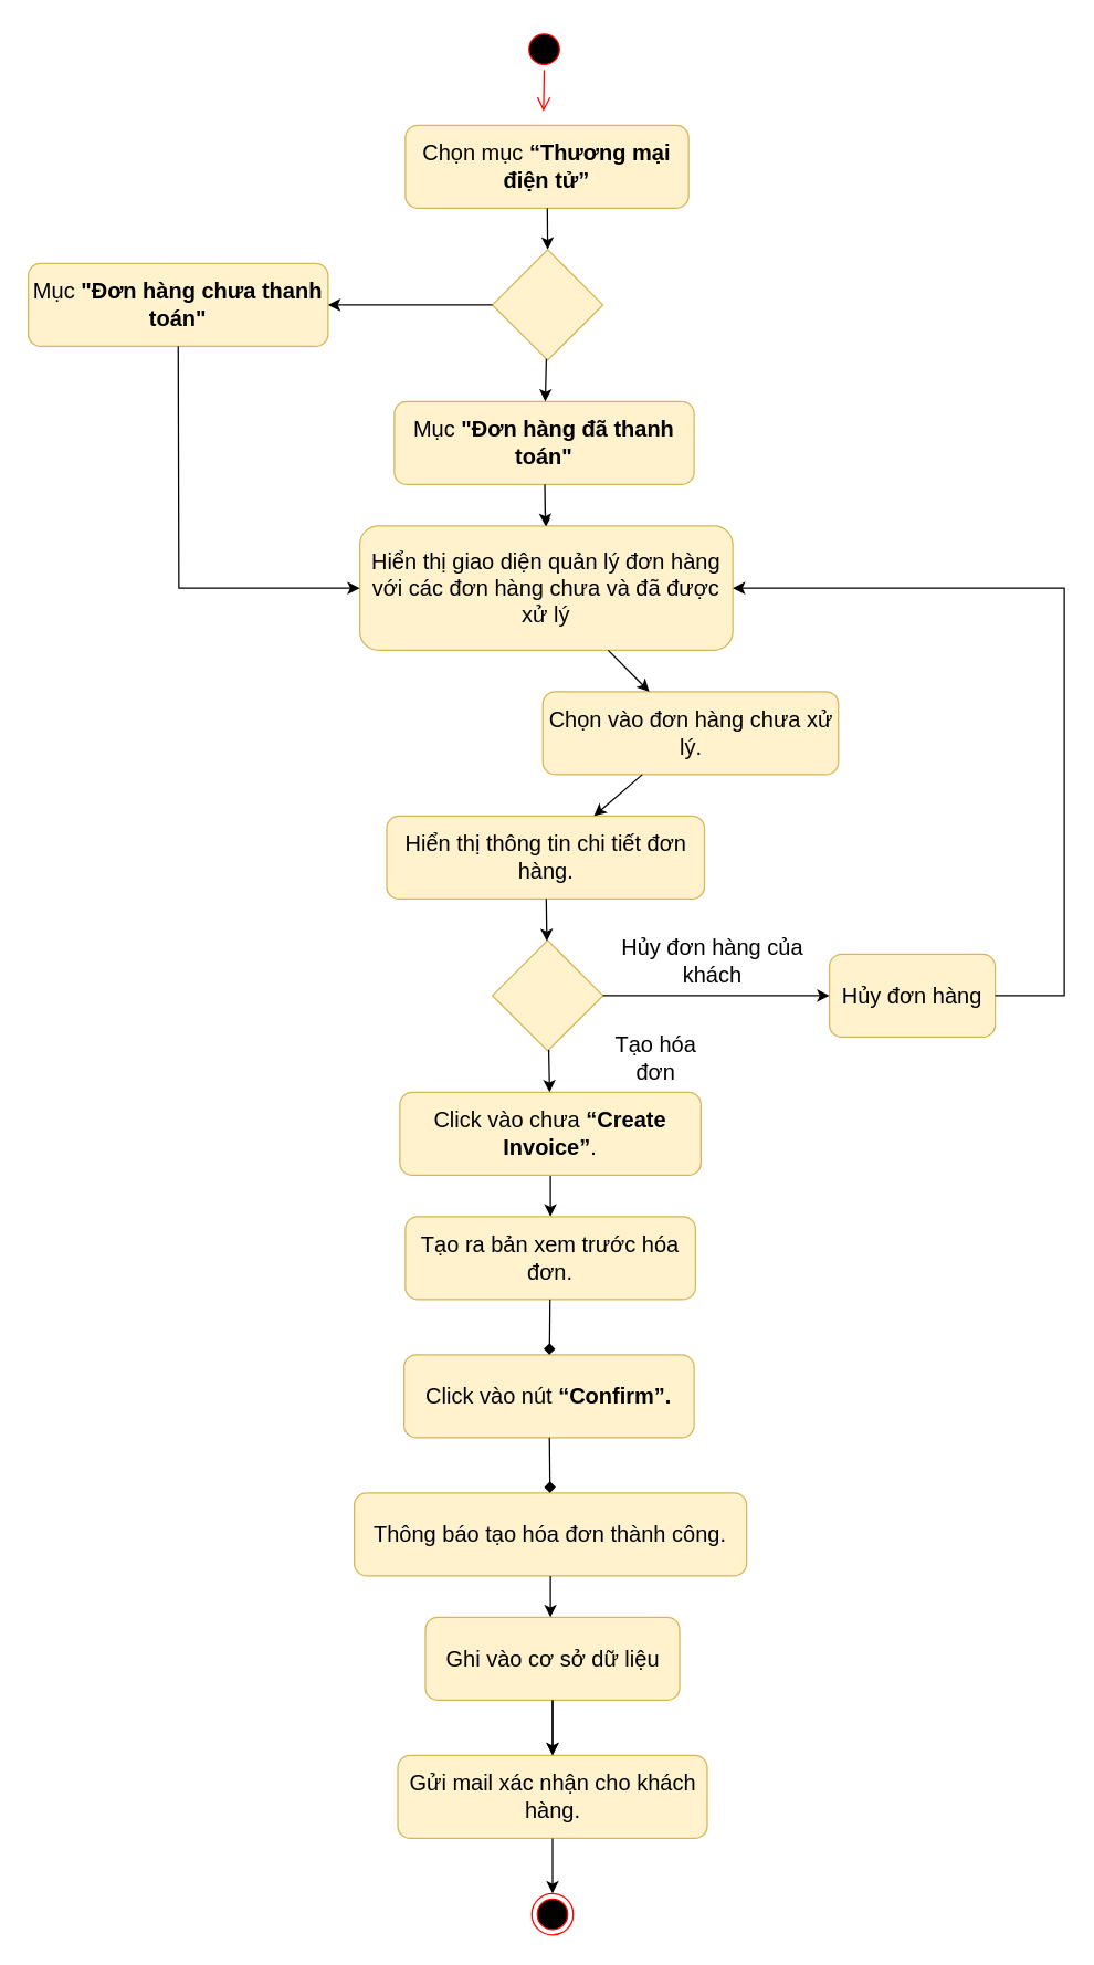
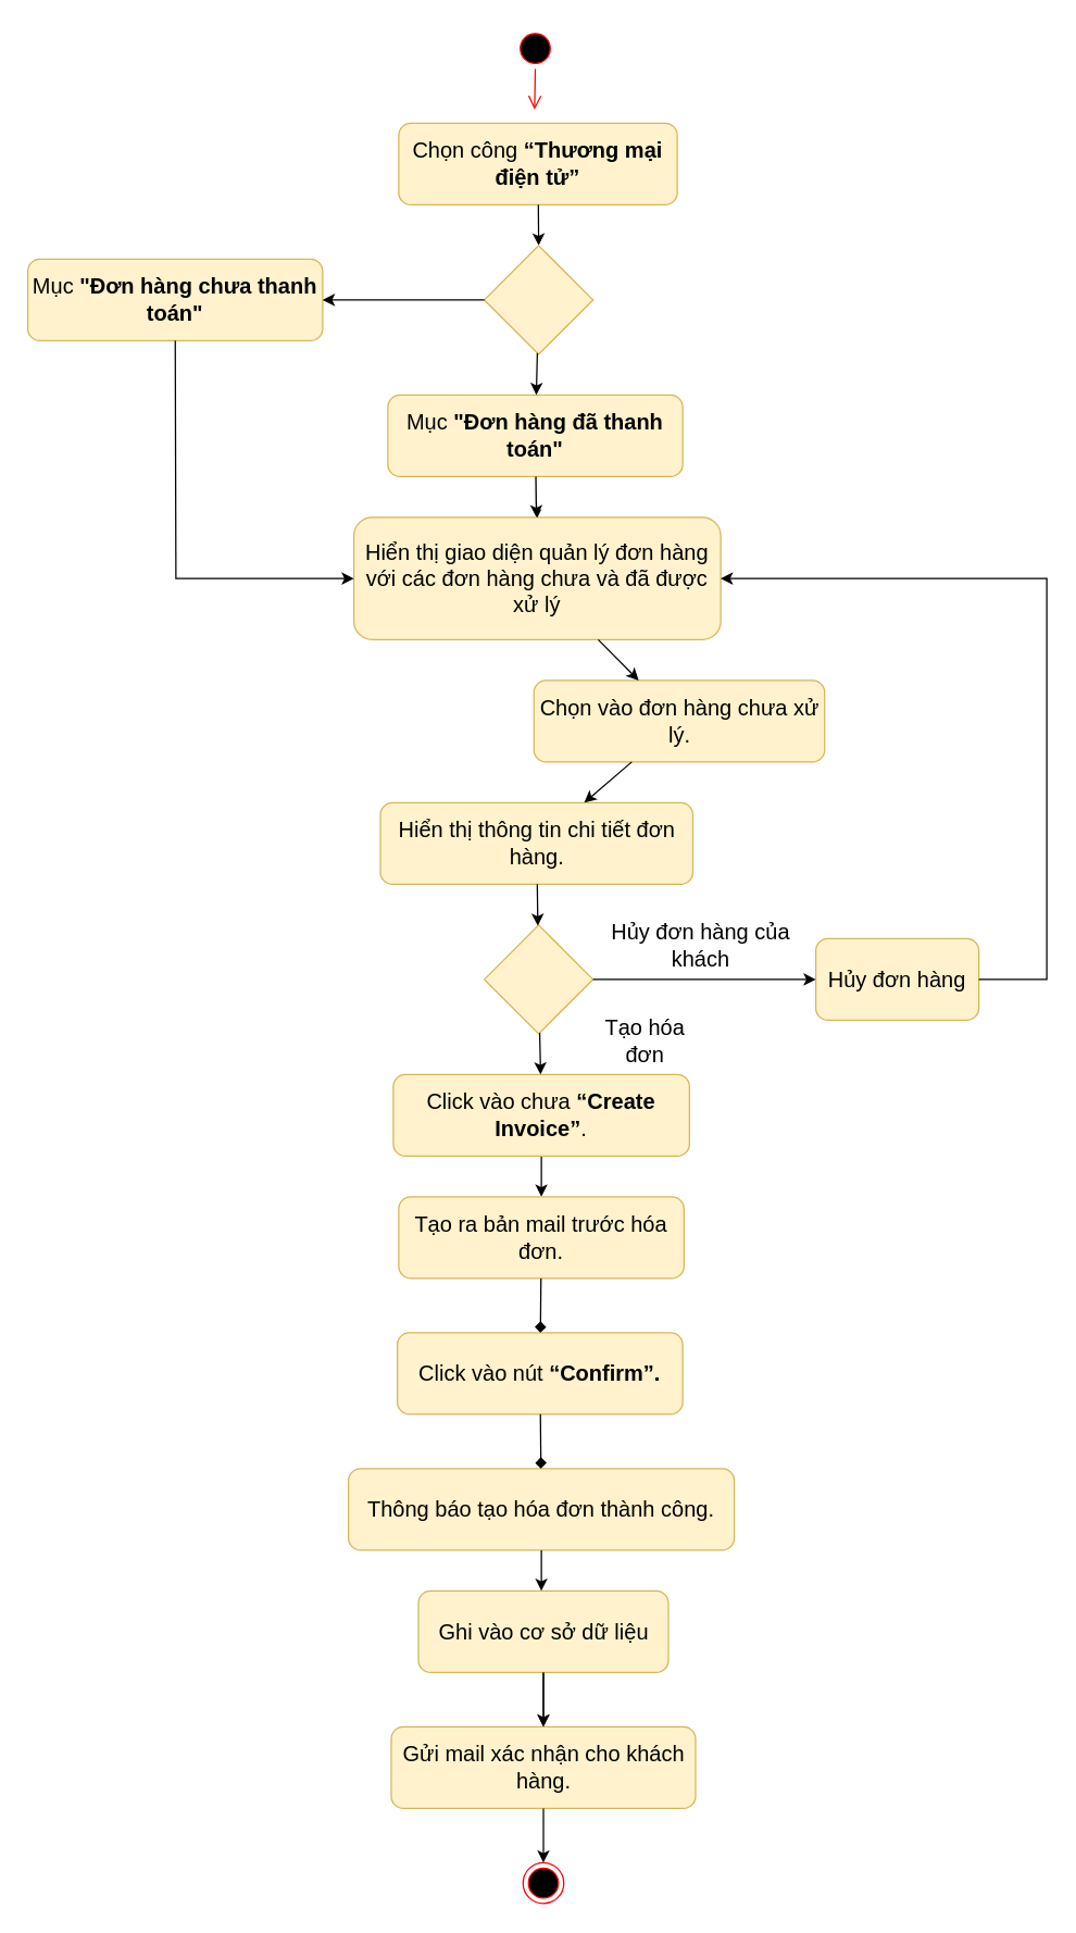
  <mxCell id="0" />
  <mxCell id="1" parent="0" />
  <mxCell id="2" value="" style="ellipse;html=1;shape=endState;fillColor=#000000;strokeColor=#ff0000;fontSize=16;" parent="1" vertex="1"><mxGeometry x="384.5" y="1370" width="30" height="30" as="geometry" /></mxCell>
  <mxCell id="3" value="" style="ellipse;html=1;shape=startState;fillColor=#000000;strokeColor=#ff0000;fontSize=16;" parent="1" vertex="1"><mxGeometry x="378.5" y="20" width="30" height="30" as="geometry" /></mxCell>
  <mxCell id="4" value="" style="edgeStyle=orthogonalEdgeStyle;html=1;verticalAlign=bottom;endArrow=open;endSize=8;strokeColor=#ff0000;rounded=0;fontSize=16;" parent="1" source="3" edge="1"><mxGeometry relative="1" as="geometry"><mxPoint x="393" y="80" as="targetPoint" /></mxGeometry></mxCell>
- <mxCell id="5" value="&lt;b id=&quot;docs-internal-guid-8980c4c9-7fff-c3e4-bc21-66bbaf039bb8&quot; style=&quot;font-weight: normal; font-size: 16px;&quot;&gt;&lt;span style=&quot;font-size: 16px; font-family: Calibri, sans-serif; color: rgb(0, 0, 0); background-color: transparent; font-weight: 400; font-style: normal; font-variant: normal; text-decoration: none; vertical-align: baseline;&quot;&gt;Chọn mục &lt;/span&gt;&lt;span style=&quot;font-size: 16px; font-family: Calibri, sans-serif; color: rgb(0, 0, 0); background-color: transparent; font-weight: 700; font-style: normal; font-variant: normal; text-decoration: none; vertical-align: baseline;&quot;&gt;“Thương mại điện tử”&lt;/span&gt;&lt;/b&gt;" style="rounded=1;whiteSpace=wrap;html=1;fillColor=#fff2cc;strokeColor=#d6b656;fontSize=16;" parent="1" vertex="1"><mxGeometry x="293" y="90" width="205" height="60" as="geometry" /></mxCell>
+ <mxCell id="5" value="&lt;b id=&quot;docs-internal-guid-8980c4c9-7fff-c3e4-bc21-66bbaf039bb8&quot; style=&quot;font-weight: normal; font-size: 16px;&quot;&gt;&lt;span style=&quot;font-size: 16px; font-family: Calibri, sans-serif; color: rgb(0, 0, 0); background-color: transparent; font-weight: 400; font-style: normal; font-variant: normal; text-decoration: none; vertical-align: baseline;&quot;&gt;Chọn công &lt;/span&gt;&lt;span style=&quot;font-size: 16px; font-family: Calibri, sans-serif; color: rgb(0, 0, 0); background-color: transparent; font-weight: 700; font-style: normal; font-variant: normal; text-decoration: none; vertical-align: baseline;&quot;&gt;“Thương mại điện tử”&lt;/span&gt;&lt;/b&gt;" style="rounded=1;whiteSpace=wrap;html=1;fillColor=#fff2cc;strokeColor=#d6b656;fontSize=16;" parent="1" vertex="1"><mxGeometry x="293" y="90" width="205" height="60" as="geometry" /></mxCell>
  <mxCell id="6" value="&lt;span id=&quot;docs-internal-guid-a3a27db2-7fff-051c-828b-8b4efbaabe49&quot; style=&quot;font-size: 16px;&quot;&gt;&lt;p style=&quot;line-height: 1.2; margin-top: 0pt; margin-bottom: 0pt; font-size: 16px;&quot; dir=&quot;ltr&quot;&gt;&lt;span style=&quot;font-size: 16px; font-family: Calibri, sans-serif; background-color: transparent; font-variant-numeric: normal; font-variant-east-asian: normal; vertical-align: baseline;&quot;&gt;Hiển thị giao diện quản lý đơn hàng với các đơn hàng chưa và đã được xử lý&lt;/span&gt;&lt;/p&gt;&lt;/span&gt;" style="rounded=1;whiteSpace=wrap;html=1;fillColor=#fff2cc;strokeColor=#d6b656;fontSize=16;" parent="1" vertex="1"><mxGeometry x="260" y="380" width="270" height="90" as="geometry" /></mxCell>
  <mxCell id="7" value="&lt;span id=&quot;docs-internal-guid-f438fb41-7fff-bad0-ffcc-31dd240963cc&quot; style=&quot;font-size: 16px;&quot;&gt;&lt;span style=&quot;font-size: 16px; font-family: Calibri, sans-serif; background-color: transparent; font-variant-numeric: normal; font-variant-east-asian: normal; vertical-align: baseline;&quot;&gt;Chọn vào đơn hàng chưa xử lý. &lt;/span&gt;&lt;/span&gt;" style="rounded=1;whiteSpace=wrap;html=1;fillColor=#fff2cc;strokeColor=#d6b656;fontSize=16;" parent="1" vertex="1"><mxGeometry x="392.5" y="500" width="214" height="60" as="geometry" /></mxCell>
  <mxCell id="8" value="&lt;br style=&quot;font-size: 16px;&quot;&gt;&lt;b id=&quot;docs-internal-guid-e00cfe3e-7fff-e86f-5d23-fcc05dc646ad&quot; style=&quot;font-weight: normal; font-size: 16px;&quot;&gt;&lt;p style=&quot;line-height: 1.2; margin-top: 0pt; margin-bottom: 0pt; font-size: 16px;&quot; dir=&quot;ltr&quot;&gt;&lt;span style=&quot;font-size: 16px; font-family: Calibri, sans-serif; color: rgb(0, 0, 0); background-color: transparent; font-weight: 400; font-style: normal; font-variant: normal; text-decoration: none; vertical-align: baseline;&quot;&gt;Hiển thị thông tin chi tiết đơn hàng.&lt;/span&gt;&lt;/p&gt;&lt;/b&gt;&lt;br style=&quot;font-size: 16px;&quot;&gt;" style="rounded=1;whiteSpace=wrap;html=1;fillColor=#fff2cc;strokeColor=#d6b656;fontSize=16;" parent="1" vertex="1"><mxGeometry x="279.5" y="590" width="230" height="60" as="geometry" /></mxCell>
  <mxCell id="9" value="" style="endArrow=classic;html=1;rounded=0;entryX=0.5;entryY=0;entryDx=0;entryDy=0;fontSize=16;" parent="1" source="5" target="34" edge="1"><mxGeometry width="50" height="50" relative="1" as="geometry"><mxPoint x="213.5" y="350" as="sourcePoint" /><mxPoint x="584.5" y="130" as="targetPoint" /></mxGeometry></mxCell>
  <mxCell id="10" value="" style="endArrow=classic;html=1;rounded=0;fontSize=16;" parent="1" source="6" target="7" edge="1"><mxGeometry width="50" height="50" relative="1" as="geometry"><mxPoint x="404.5" y="360" as="sourcePoint" /><mxPoint x="404.5" y="420" as="targetPoint" /></mxGeometry></mxCell>
  <mxCell id="11" value="" style="endArrow=classic;html=1;rounded=0;fontSize=16;" parent="1" source="7" target="8" edge="1"><mxGeometry width="50" height="50" relative="1" as="geometry"><mxPoint x="414.5" y="370" as="sourcePoint" /><mxPoint x="414.5" y="430" as="targetPoint" /></mxGeometry></mxCell>
  <mxCell id="12" value="" style="endArrow=classic;html=1;rounded=0;fontSize=16;" parent="1" source="28" target="14" edge="1"><mxGeometry width="50" height="50" relative="1" as="geometry"><mxPoint x="403" y="930" as="sourcePoint" /><mxPoint x="387.5" y="680" as="targetPoint" /></mxGeometry></mxCell>
  <mxCell id="13" value="" style="rhombus;whiteSpace=wrap;html=1;fillColor=#fff2cc;strokeColor=#d6b656;fontSize=16;" parent="1" vertex="1"><mxGeometry x="356" y="680" width="80" height="80" as="geometry" /></mxCell>
- <mxCell id="14" value="&lt;span id=&quot;docs-internal-guid-b0bc94ff-7fff-ce73-9969-1d6cbab5be56&quot; style=&quot;font-size: 16px;&quot;&gt;&lt;span style=&quot;font-size: 16px; font-family: Calibri, sans-serif; background-color: transparent; font-variant-numeric: normal; font-variant-east-asian: normal; vertical-align: baseline;&quot;&gt;Tạo ra bản xem trước hóa đơn.&lt;/span&gt;&lt;/span&gt;" style="rounded=1;whiteSpace=wrap;html=1;fillColor=#fff2cc;strokeColor=#d6b656;fontSize=16;" parent="1" vertex="1"><mxGeometry x="293" y="880" width="210" height="60" as="geometry" /></mxCell>
+ <mxCell id="14" value="&lt;span id=&quot;docs-internal-guid-b0bc94ff-7fff-ce73-9969-1d6cbab5be56&quot; style=&quot;font-size: 16px;&quot;&gt;&lt;span style=&quot;font-size: 16px; font-family: Calibri, sans-serif; background-color: transparent; font-variant-numeric: normal; font-variant-east-asian: normal; vertical-align: baseline;&quot;&gt;Tạo ra bản mail trước hóa đơn.&lt;/span&gt;&lt;/span&gt;" style="rounded=1;whiteSpace=wrap;html=1;fillColor=#fff2cc;strokeColor=#d6b656;fontSize=16;" parent="1" vertex="1"><mxGeometry x="293" y="880" width="210" height="60" as="geometry" /></mxCell>
  <mxCell id="15" value="Hủy đơn hàng" style="rounded=1;whiteSpace=wrap;html=1;fillColor=#fff2cc;strokeColor=#d6b656;fontSize=16;" parent="1" vertex="1"><mxGeometry x="600" y="690" width="120" height="60" as="geometry" /></mxCell>
  <mxCell id="16" value="&lt;span id=&quot;docs-internal-guid-6b79c1ae-7fff-01d8-6e38-a21959d888f8&quot; style=&quot;font-size: 16px;&quot;&gt;&lt;span style=&quot;font-size: 16px; font-family: Calibri, sans-serif; background-color: transparent; font-variant-numeric: normal; font-variant-east-asian: normal; vertical-align: baseline;&quot;&gt;Click vào nút&lt;/span&gt;&lt;span style=&quot;font-size: 16px; font-family: Calibri, sans-serif; background-color: transparent; font-weight: 700; font-variant-numeric: normal; font-variant-east-asian: normal; vertical-align: baseline;&quot;&gt; “Confirm”.&lt;/span&gt;&lt;/span&gt;" style="rounded=1;whiteSpace=wrap;html=1;fillColor=#fff2cc;strokeColor=#d6b656;fontSize=16;" parent="1" vertex="1"><mxGeometry x="292" y="980" width="210" height="60" as="geometry" /></mxCell>
  <mxCell id="17" value="&lt;span id=&quot;docs-internal-guid-39264ad8-7fff-33d3-becb-36d38349720c&quot; style=&quot;font-size: 16px;&quot;&gt;&lt;span style=&quot;font-size: 16px; font-family: Calibri, sans-serif; background-color: transparent; font-variant-numeric: normal; font-variant-east-asian: normal; vertical-align: baseline;&quot;&gt;Thông báo tạo hóa đơn thành công.&lt;/span&gt;&lt;/span&gt;" style="rounded=1;whiteSpace=wrap;html=1;fillColor=#fff2cc;strokeColor=#d6b656;fontSize=16;" parent="1" vertex="1"><mxGeometry x="256" y="1080" width="284" height="60" as="geometry" /></mxCell>
  <mxCell id="18" value="&lt;b id=&quot;docs-internal-guid-e0133e98-7fff-a40d-48ea-54f33c040d38&quot; style=&quot;font-weight: normal; font-size: 16px;&quot;&gt;&lt;span style=&quot;font-size: 16px; font-family: Calibri, sans-serif; color: rgb(0, 0, 0); background-color: transparent; font-weight: 400; font-style: normal; font-variant: normal; text-decoration: none; vertical-align: baseline;&quot;&gt;Ghi vào cơ sở dữ liệu&lt;/span&gt;&lt;/b&gt;" style="rounded=1;whiteSpace=wrap;html=1;fillColor=#fff2cc;strokeColor=#d6b656;fontSize=16;" parent="1" vertex="1"><mxGeometry x="307.5" y="1170" width="184" height="60" as="geometry" /></mxCell>
  <mxCell id="19" value="&lt;span id=&quot;docs-internal-guid-2e918b5f-7fff-db1e-77ee-6f082288f4d9&quot; style=&quot;font-size: 16px;&quot;&gt;&lt;span style=&quot;font-size: 16px; font-family: Calibri, sans-serif; background-color: transparent; font-variant-numeric: normal; font-variant-east-asian: normal; vertical-align: baseline;&quot;&gt;Gửi mail xác nhận cho khách hàng.&lt;/span&gt;&lt;/span&gt;" style="rounded=1;whiteSpace=wrap;html=1;fillColor=#fff2cc;strokeColor=#d6b656;fontSize=16;" parent="1" vertex="1"><mxGeometry x="287.5" y="1270" width="224" height="60" as="geometry" /></mxCell>
  <mxCell id="20" value="" style="endArrow=classic;html=1;rounded=0;fontSize=16;" parent="1" source="13" target="15" edge="1"><mxGeometry width="50" height="50" relative="1" as="geometry"><mxPoint x="550" y="690" as="sourcePoint" /><mxPoint x="600" y="640" as="targetPoint" /></mxGeometry></mxCell>
  <mxCell id="21" value="" style="endArrow=diamond;html=1;rounded=0;fontSize=16;" parent="1" source="14" target="16" edge="1"><mxGeometry width="50" height="50" relative="1" as="geometry"><mxPoint x="52" y="700" as="sourcePoint" /><mxPoint x="102" y="650" as="targetPoint" /></mxGeometry></mxCell>
  <mxCell id="22" value="" style="endArrow=diamond;html=1;rounded=0;fontSize=16;" parent="1" source="16" target="17" edge="1"><mxGeometry width="50" height="50" relative="1" as="geometry"><mxPoint x="52" y="1080" as="sourcePoint" /><mxPoint x="102" y="1030" as="targetPoint" /></mxGeometry></mxCell>
  <mxCell id="23" value="" style="endArrow=classic;html=1;rounded=0;fontSize=16;" parent="1" source="17" edge="1"><mxGeometry width="50" height="50" relative="1" as="geometry"><mxPoint x="82" y="1150" as="sourcePoint" /><mxPoint x="398" y="1170" as="targetPoint" /></mxGeometry></mxCell>
  <mxCell id="24" value="" style="endArrow=classic;html=1;rounded=0;fontSize=16;" parent="1" source="18" target="19" edge="1"><mxGeometry width="50" height="50" relative="1" as="geometry"><mxPoint x="204.5" y="1350" as="sourcePoint" /><mxPoint x="254.5" y="1300" as="targetPoint" /></mxGeometry></mxCell>
  <mxCell id="25" value="" style="endArrow=classic;html=1;rounded=0;fontSize=16;" parent="1" source="18" target="19" edge="1"><mxGeometry width="50" height="50" relative="1" as="geometry"><mxPoint x="554.5" y="1180" as="sourcePoint" /><mxPoint x="604.5" y="1130" as="targetPoint" /></mxGeometry></mxCell>
  <mxCell id="26" value="" style="endArrow=classic;html=1;rounded=0;fontSize=16;" parent="1" source="19" target="2" edge="1"><mxGeometry width="50" height="50" relative="1" as="geometry"><mxPoint x="194.5" y="1420" as="sourcePoint" /><mxPoint x="244.5" y="1370" as="targetPoint" /></mxGeometry></mxCell>
  <mxCell id="27" value="Hủy đơn hàng của khách" style="text;html=1;strokeColor=none;fillColor=none;align=center;verticalAlign=middle;whiteSpace=wrap;rounded=0;fontSize=16;" parent="1" vertex="1"><mxGeometry x="436" y="680" width="159" height="30" as="geometry" /></mxCell>
  <mxCell id="28" value="&lt;span id=&quot;docs-internal-guid-73f6fb05-7fff-34a3-5151-ed474805a2d9&quot; style=&quot;font-size: 16px;&quot;&gt;&lt;span style=&quot;font-size: 16px; font-family: Calibri, sans-serif; background-color: transparent; font-variant-numeric: normal; font-variant-east-asian: normal; vertical-align: baseline;&quot;&gt;Click vào chưa &lt;/span&gt;&lt;span style=&quot;font-size: 16px; font-family: Calibri, sans-serif; background-color: transparent; font-weight: 700; font-variant-numeric: normal; font-variant-east-asian: normal; vertical-align: baseline;&quot;&gt;“Create Invoice”&lt;/span&gt;&lt;span style=&quot;font-size: 16px; font-family: Calibri, sans-serif; background-color: transparent; font-variant-numeric: normal; font-variant-east-asian: normal; vertical-align: baseline;&quot;&gt;.&lt;/span&gt;&lt;/span&gt;" style="rounded=1;whiteSpace=wrap;html=1;fillColor=#fff2cc;strokeColor=#d6b656;fontSize=16;" parent="1" vertex="1"><mxGeometry x="289" y="790" width="218" height="60" as="geometry" /></mxCell>
  <mxCell id="29" value="" style="endArrow=classic;html=1;rounded=0;fontSize=16;" parent="1" source="8" target="13" edge="1"><mxGeometry width="50" height="50" relative="1" as="geometry"><mxPoint x="404.5" y="660" as="sourcePoint" /><mxPoint x="404.5" y="690" as="targetPoint" /></mxGeometry></mxCell>
  <mxCell id="30" value="" style="endArrow=classic;html=1;rounded=0;fontSize=16;" parent="1" source="13" target="28" edge="1"><mxGeometry width="50" height="50" relative="1" as="geometry"><mxPoint x="570" y="860" as="sourcePoint" /><mxPoint x="620" y="810" as="targetPoint" /></mxGeometry></mxCell>
  <mxCell id="31" value="" style="endArrow=classic;html=1;rounded=0;entryX=1;entryY=0.5;entryDx=0;entryDy=0;exitX=1;exitY=0.5;exitDx=0;exitDy=0;fontSize=16;" parent="1" source="15" target="6" edge="1"><mxGeometry width="50" height="50" relative="1" as="geometry"><mxPoint x="760" y="530" as="sourcePoint" /><mxPoint x="810" y="480" as="targetPoint" /><Array as="points"><mxPoint x="770" y="720" /><mxPoint x="770" y="425" /></Array></mxGeometry></mxCell>
  <mxCell id="32" value="Tạo hóa đơn" style="text;html=1;strokeColor=none;fillColor=none;align=center;verticalAlign=middle;whiteSpace=wrap;rounded=0;fontSize=16;" parent="1" vertex="1"><mxGeometry x="429" y="750" width="91" height="30" as="geometry" /></mxCell>
  <mxCell id="33" value="&lt;span id=&quot;docs-internal-guid-2b19aabf-7fff-3144-191e-baf4130a2cd1&quot; style=&quot;font-size: 16px;&quot;&gt;&lt;span style=&quot;font-size: 16px; font-family: Calibri, sans-serif; background-color: transparent; font-variant-numeric: normal; font-variant-east-asian: normal; vertical-align: baseline;&quot;&gt;Mục &lt;b style=&quot;font-size: 16px;&quot;&gt;&quot;Đơn hàng chưa thanh toán&quot;&lt;/b&gt;&lt;/span&gt;&lt;/span&gt;" style="rounded=1;whiteSpace=wrap;html=1;fillColor=#fff2cc;strokeColor=#d6b656;fontSize=16;" parent="1" vertex="1"><mxGeometry x="20" y="190" width="217" height="60" as="geometry" /></mxCell>
  <mxCell id="34" value="" style="rhombus;whiteSpace=wrap;html=1;fillColor=#fff2cc;strokeColor=#d6b656;fontSize=16;" parent="1" vertex="1"><mxGeometry x="356" y="180" width="80" height="80" as="geometry" /></mxCell>
  <mxCell id="35" value="" style="edgeStyle=orthogonalEdgeStyle;rounded=0;orthogonalLoop=1;jettySize=auto;html=1;strokeWidth=0;fontSize=16;" parent="1" source="36" target="6" edge="1"><mxGeometry relative="1" as="geometry" /></mxCell>
  <mxCell id="36" value="&lt;span style=&quot;font-family: Calibri, sans-serif;&quot;&gt;Mục&amp;nbsp;&lt;/span&gt;&lt;b style=&quot;font-family: Calibri, sans-serif;&quot;&gt;&quot;Đơn hàng đã thanh toán&quot;&lt;/b&gt;" style="rounded=1;whiteSpace=wrap;html=1;fillColor=#fff2cc;strokeColor=#d6b656;fontSize=16;" parent="1" vertex="1"><mxGeometry x="285" y="290" width="217" height="60" as="geometry" /></mxCell>
  <mxCell id="37" value="" style="endArrow=classic;html=1;rounded=0;fontSize=16;" parent="1" source="34" target="33" edge="1"><mxGeometry width="50" height="50" relative="1" as="geometry"><mxPoint x="284.5" y="280" as="sourcePoint" /><mxPoint x="233" y="210" as="targetPoint" /></mxGeometry></mxCell>
  <mxCell id="38" value="" style="endArrow=classic;html=1;rounded=0;fontSize=16;" parent="1" source="34" target="36" edge="1"><mxGeometry width="50" height="50" relative="1" as="geometry"><mxPoint x="484.5" y="320" as="sourcePoint" /><mxPoint x="534.5" y="270" as="targetPoint" /></mxGeometry></mxCell>
  <mxCell id="39" value="" style="endArrow=classic;html=1;rounded=0;exitX=0.5;exitY=1;exitDx=0;exitDy=0;entryX=0;entryY=0.5;entryDx=0;entryDy=0;fontSize=16;" parent="1" source="33" target="6" edge="1"><mxGeometry width="50" height="50" relative="1" as="geometry"><mxPoint x="130" y="430" as="sourcePoint" /><mxPoint x="180" y="380" as="targetPoint" /><Array as="points"><mxPoint x="129" y="425" /></Array></mxGeometry></mxCell>
  <mxCell id="40" value="" style="endArrow=classic;html=1;rounded=0;fontSize=16;" parent="1" source="36" target="6" edge="1"><mxGeometry width="50" height="50" relative="1" as="geometry"><mxPoint x="560" y="320" as="sourcePoint" /><mxPoint x="610" y="270" as="targetPoint" /></mxGeometry></mxCell>
